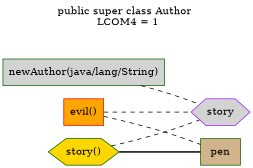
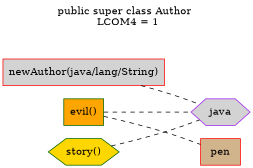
  graph {
    label="public super class Author \n LCOM4 = 1"
    labelloc=t
    rankdir=LR
    node [color=red fillcolor=lightgrey shape=box style=filled]
    edge [style=dashed]
-   n1 [color=purple label=story shape=hexagon]
-   n2 [color=darkgreen fillcolor=tan label=pen]
+   n1 [color=purple label=java shape=hexagon]
+   n2 [fillcolor=tan label=pen]
    n3 [color=darkgreen fillcolor=gold label="story()" shape=hexagon]
-   n4 [color=darkgreen label="newAuthor(java/lang/String)"]
-   n5 [fillcolor=orange label="evil()"]
+   n4 [label="newAuthor(java/lang/String)"]
+   n5 [color=darkgreen fillcolor=orange label="evil()"]
    n3 -- n1
-   n3 -- n2 [style=bold]
    n4 -- n1
    n5 -- n1
    n5 -- n2
  }
